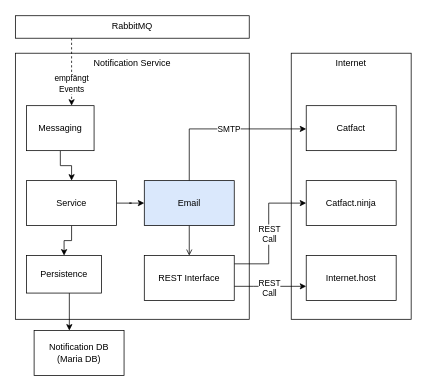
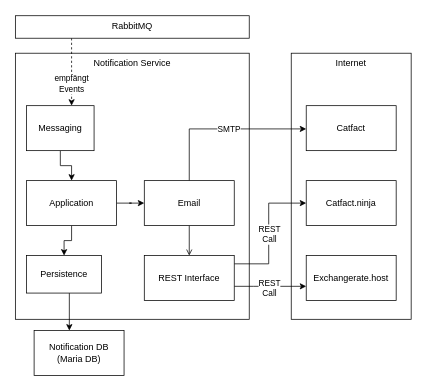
  <mxCell id="0" />
  <mxCell id="1" parent="0" />
  <mxCell id="2" value="Internet" style="rounded=0;whiteSpace=wrap;html=1;horizontal=1;verticalAlign=top;" vertex="1" parent="1"><mxGeometry x="388.03" y="70" width="160" height="355" as="geometry" /></mxCell>
  <mxCell id="3" value="Notification Service" style="rounded=0;whiteSpace=wrap;html=1;horizontal=1;verticalAlign=top;" parent="1" vertex="1"><mxGeometry x="20" y="70" width="312" height="355" as="geometry" /></mxCell>
  <mxCell id="4" style="edgeStyle=orthogonalEdgeStyle;rounded=0;orthogonalLoop=1;jettySize=auto;html=1;" parent="1" source="5" target="8" edge="1"><mxGeometry relative="1" as="geometry" /></mxCell>
  <mxCell id="5" value="Messaging" style="rounded=0;whiteSpace=wrap;html=1;" parent="1" vertex="1"><mxGeometry x="35" y="140" width="90" height="60" as="geometry" /></mxCell>
  <mxCell id="6" style="edgeStyle=orthogonalEdgeStyle;rounded=0;orthogonalLoop=1;jettySize=auto;html=1;" parent="1" source="8" target="10" edge="1"><mxGeometry relative="1" as="geometry" /></mxCell>
  <mxCell id="7" style="edgeStyle=orthogonalEdgeStyle;rounded=0;orthogonalLoop=1;jettySize=auto;html=1;entryX=0;entryY=0.5;entryDx=0;entryDy=0;" parent="1" source="8" target="15" edge="1"><mxGeometry relative="1" as="geometry" /></mxCell>
- <mxCell id="8" value="Service" style="rounded=0;whiteSpace=wrap;html=1;" parent="1" vertex="1"><mxGeometry x="35" y="240" width="120" height="60" as="geometry" /></mxCell>
+ <mxCell id="8" value="Application" style="rounded=0;whiteSpace=wrap;html=1;" parent="1" vertex="1"><mxGeometry x="35" y="240" width="120" height="60" as="geometry" /></mxCell>
  <mxCell id="9" style="edgeStyle=orthogonalEdgeStyle;rounded=0;orthogonalLoop=1;jettySize=auto;html=1;" parent="1" source="10" target="11" edge="1"><mxGeometry relative="1" as="geometry"><Array as="points"><mxPoint x="92" y="430" /><mxPoint x="92" y="430" /></Array></mxGeometry></mxCell>
  <mxCell id="10" value="Persistence" style="rounded=0;whiteSpace=wrap;html=1;" parent="1" vertex="1"><mxGeometry x="35" y="340" width="100" height="50" as="geometry" /></mxCell>
  <mxCell id="11" value="Notification DB&lt;br&gt;(Maria DB)" style="rounded=0;whiteSpace=wrap;html=1;" parent="1" vertex="1"><mxGeometry x="45" y="440" width="120" height="60" as="geometry" /></mxCell>
  <mxCell id="12" value="" style="edgeStyle=orthogonalEdgeStyle;rounded=0;orthogonalLoop=1;jettySize=auto;html=1;endArrow=open;" edge="1" parent="1" source="15" target="24"><mxGeometry relative="1" as="geometry" /></mxCell>
  <mxCell id="13" style="edgeStyle=orthogonalEdgeStyle;rounded=0;orthogonalLoop=1;jettySize=auto;html=1;" edge="1" parent="1" source="15" target="19"><mxGeometry relative="1" as="geometry"><Array as="points"><mxPoint x="252" y="171" /></Array></mxGeometry></mxCell>
  <mxCell id="14" value="SMTP" style="edgeLabel;html=1;align=center;verticalAlign=middle;resizable=0;points=[];" vertex="1" connectable="0" parent="13"><mxGeometry x="0.589" relative="1" as="geometry"><mxPoint x="-58" y="-1" as="offset" /></mxGeometry></mxCell>
- <mxCell id="15" value="Email" style="rounded=0;whiteSpace=wrap;html=1;fillColor=#dae8fc;" parent="1" vertex="1"><mxGeometry x="192" y="240" width="120" height="60" as="geometry" /></mxCell>
+ <mxCell id="15" value="Email" style="rounded=0;whiteSpace=wrap;html=1;" parent="1" vertex="1"><mxGeometry x="192" y="240" width="120" height="60" as="geometry" /></mxCell>
  <mxCell id="16" style="edgeStyle=orthogonalEdgeStyle;rounded=0;orthogonalLoop=1;jettySize=auto;html=1;dashed=1;" parent="1" source="18" target="5" edge="1"><mxGeometry relative="1" as="geometry"><Array as="points"><mxPoint x="95" y="91" /><mxPoint x="95" y="91" /></Array></mxGeometry></mxCell>
  <mxCell id="17" value="empfängt&lt;br&gt;Events" style="edgeLabel;html=1;align=center;verticalAlign=middle;resizable=0;points=[];" parent="16" vertex="1" connectable="0"><mxGeometry x="-0.289" y="-1" relative="1" as="geometry"><mxPoint y="28" as="offset" /></mxGeometry></mxCell>
  <mxCell id="18" value="RabbitMQ&lt;br&gt;" style="rounded=0;whiteSpace=wrap;html=1;horizontal=1;verticalAlign=top;" parent="1" vertex="1"><mxGeometry x="20" y="20" width="312" height="30" as="geometry" /></mxCell>
  <mxCell id="19" value="Catfact" style="rounded=0;whiteSpace=wrap;html=1;" vertex="1" parent="1"><mxGeometry x="408.03" y="140" width="120" height="60" as="geometry" /></mxCell>
  <mxCell id="20" style="edgeStyle=orthogonalEdgeStyle;rounded=0;orthogonalLoop=1;jettySize=auto;html=1;entryX=0;entryY=0.5;entryDx=0;entryDy=0;" edge="1" parent="1" source="24" target="25"><mxGeometry relative="1" as="geometry"><Array as="points"><mxPoint x="358" y="351" /><mxPoint x="358" y="270" /></Array></mxGeometry></mxCell>
  <mxCell id="21" value="REST&lt;br&gt;Call" style="edgeLabel;html=1;align=center;verticalAlign=middle;resizable=0;points=[];" vertex="1" connectable="0" parent="20"><mxGeometry x="-0.169" relative="1" as="geometry"><mxPoint y="-12" as="offset" /></mxGeometry></mxCell>
  <mxCell id="22" style="edgeStyle=orthogonalEdgeStyle;rounded=0;orthogonalLoop=1;jettySize=auto;html=1;" edge="1" parent="1" source="24" target="26"><mxGeometry relative="1" as="geometry"><Array as="points"><mxPoint x="338" y="381" /><mxPoint x="338" y="381" /></Array></mxGeometry></mxCell>
  <mxCell id="23" value="REST&lt;br&gt;Call" style="edgeLabel;html=1;align=center;verticalAlign=middle;resizable=0;points=[];" vertex="1" connectable="0" parent="22"><mxGeometry x="0.223" y="-2" relative="1" as="geometry"><mxPoint x="-13" as="offset" /></mxGeometry></mxCell>
  <mxCell id="24" value="REST Interface" style="rounded=0;whiteSpace=wrap;html=1;" vertex="1" parent="1"><mxGeometry x="192" y="340" width="120" height="60" as="geometry" /></mxCell>
  <mxCell id="25" value="Catfact.ninja" style="rounded=0;whiteSpace=wrap;html=1;" vertex="1" parent="1"><mxGeometry x="408.03" y="240" width="120" height="60" as="geometry" /></mxCell>
- <mxCell id="26" value="Internet.host" style="rounded=0;whiteSpace=wrap;html=1;" vertex="1" parent="1"><mxGeometry x="408.03" y="340" width="120" height="60" as="geometry" /></mxCell>
+ <mxCell id="26" value="Exchangerate.host" style="rounded=0;whiteSpace=wrap;html=1;" vertex="1" parent="1"><mxGeometry x="408.03" y="340" width="120" height="60" as="geometry" /></mxCell>
